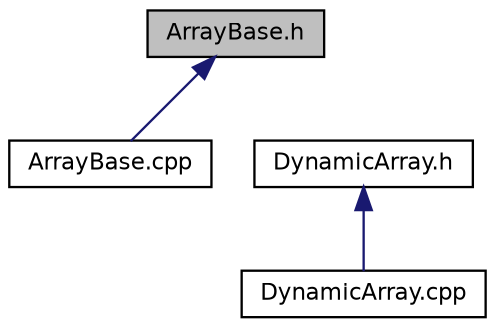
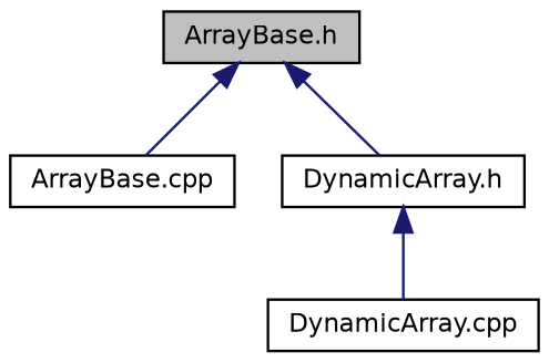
  digraph {
    node [color=black fillcolor=white fontname=Helvetica fontsize=10 shape=record style=filled]
    edge [color=midnightblue dir=back fontname=Helvetica fontsize=10 labelfontname=Helvetica labelfontsize=10 style=solid]
    n1 [fillcolor=grey75 fontcolor=black height=0.2 label="ArrayBase.h" width=0.4]
    n2 [height=0.2 label="ArrayBase.cpp" width=0.4]
    n3 [height=0.2 label="DynamicArray.h" width=0.4]
    n4 [height=0.2 label="DynamicArray.cpp" width=0.4]
    n1 -> n2
+   n1 -> n3
    n3 -> n4
  }
